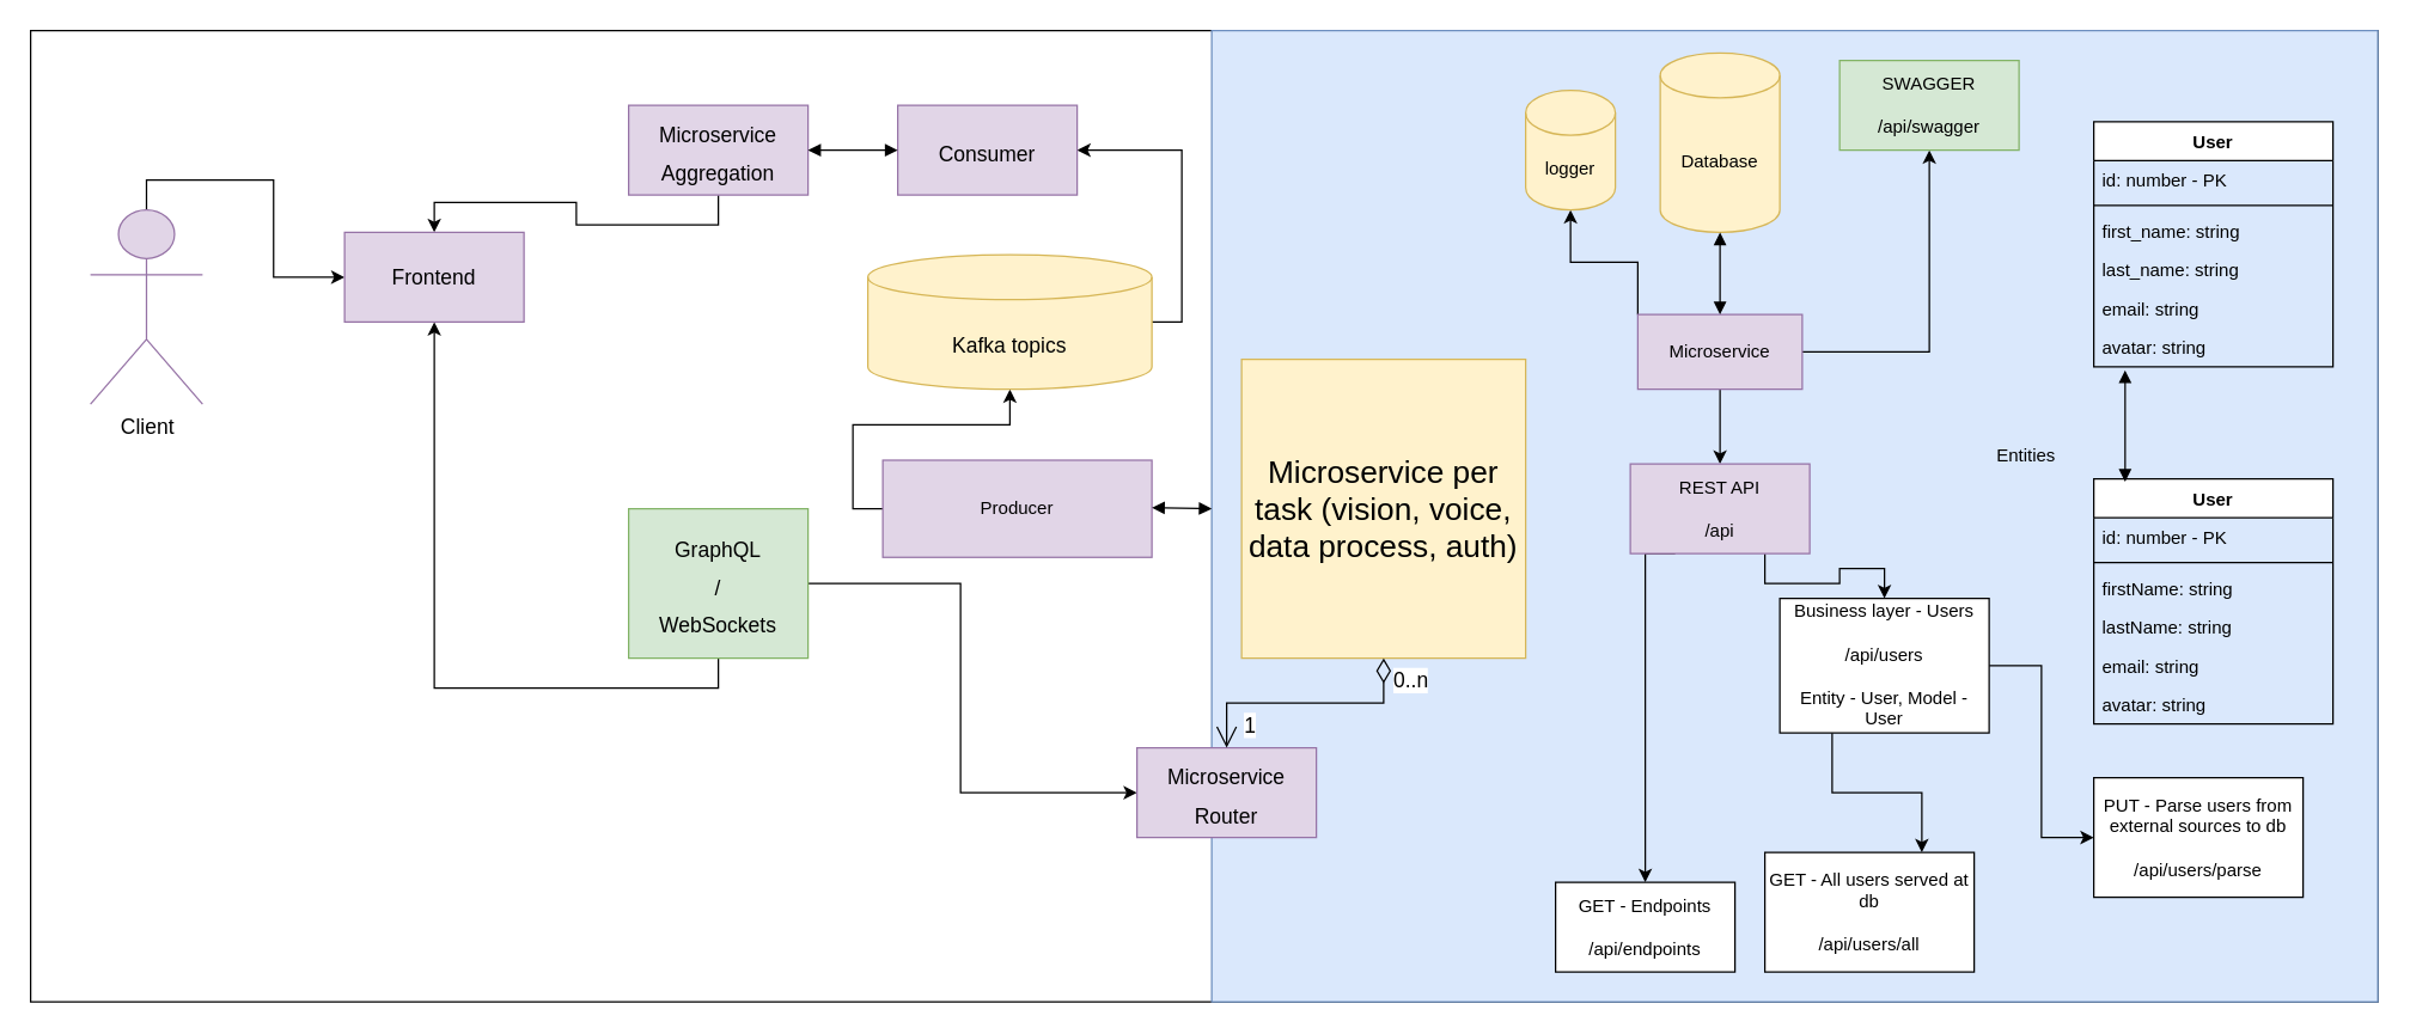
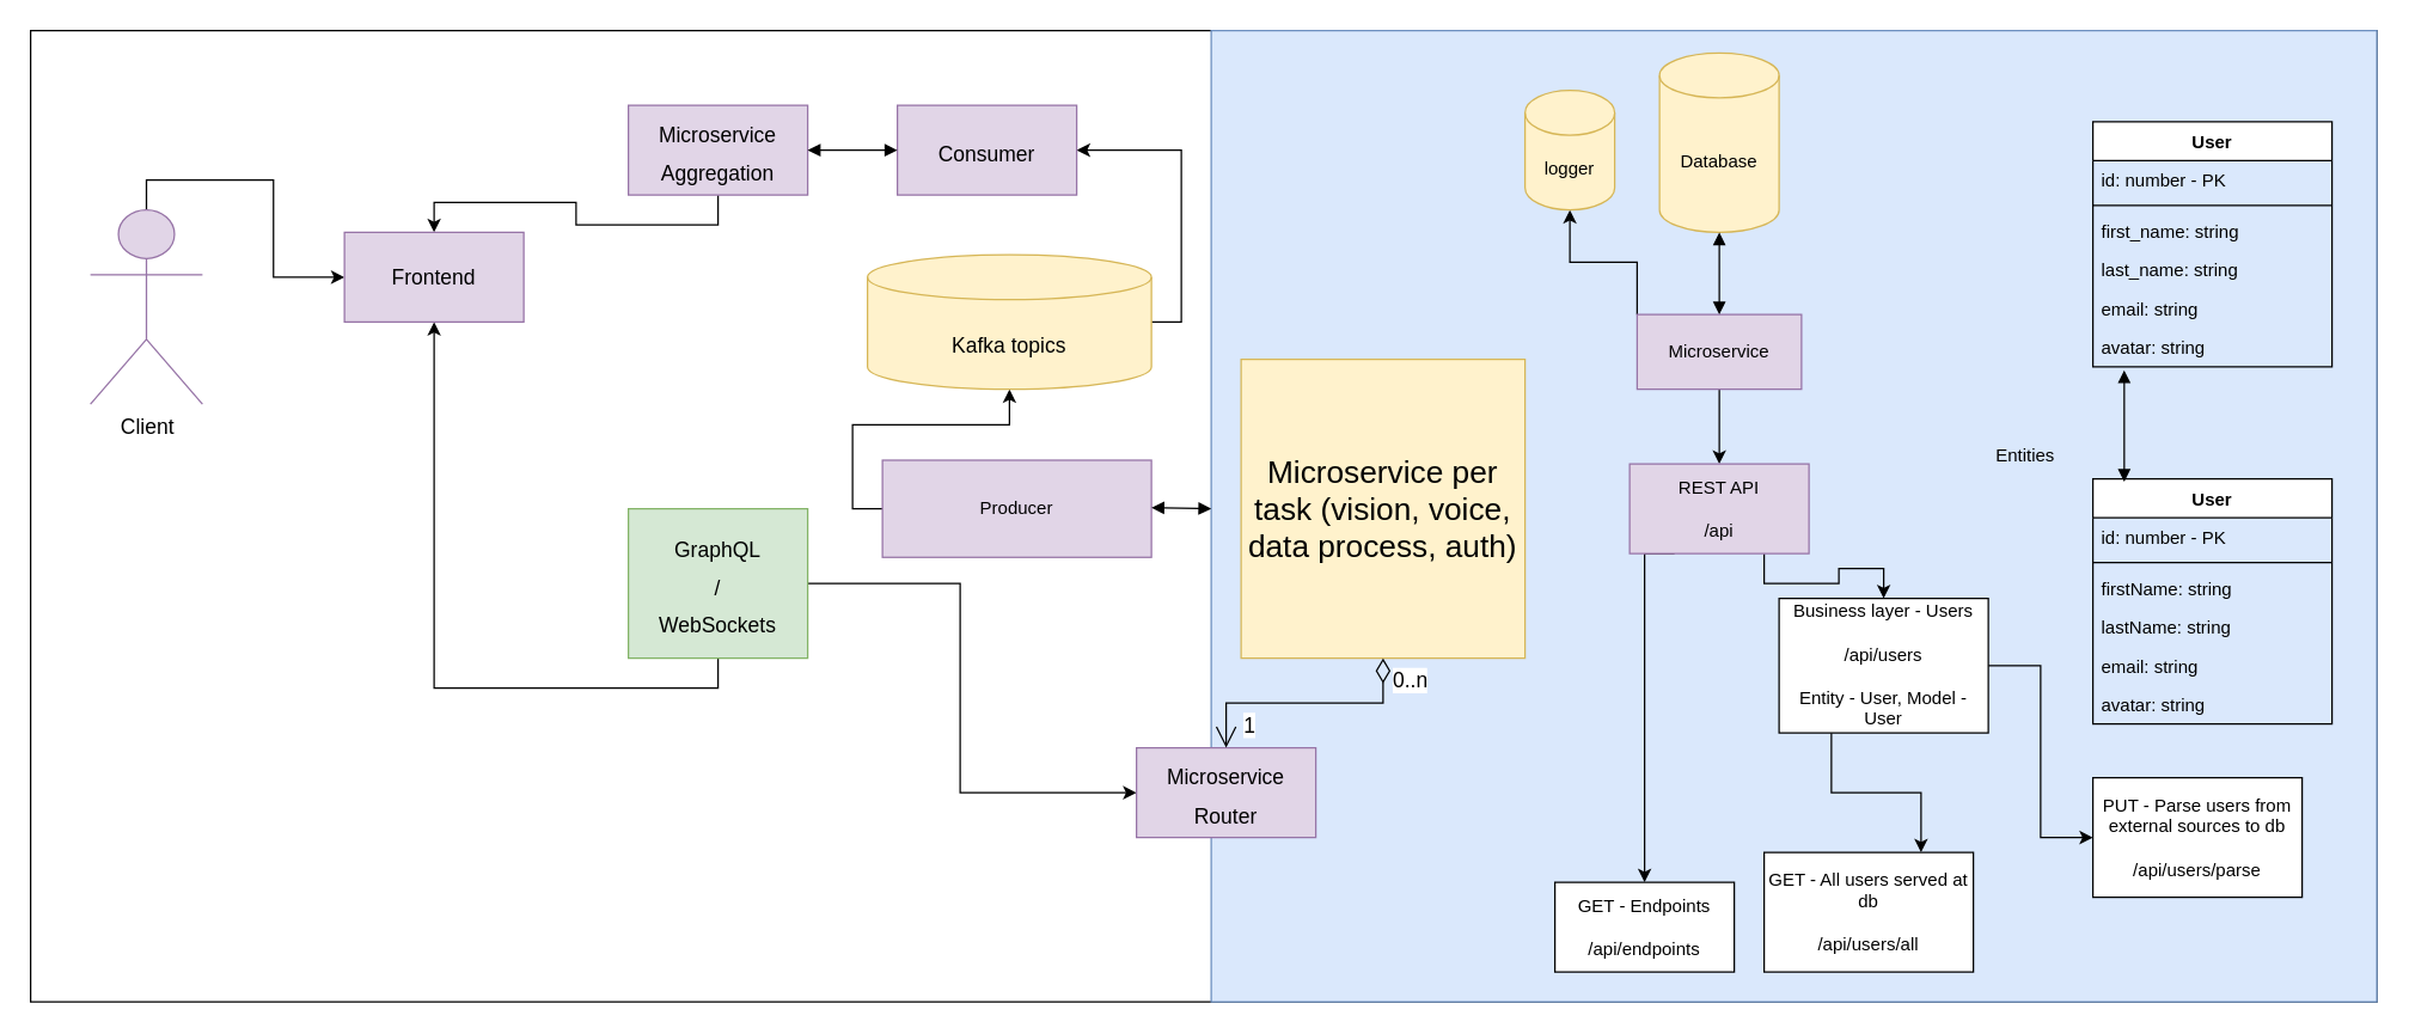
  <mxCell id="0" />
  <mxCell id="1" parent="0" />
  <mxCell id="2" value="" style="rounded=0;whiteSpace=wrap;html=1;align=left;" parent="1" vertex="1"><mxGeometry x="20" y="20" width="1570" height="650" as="geometry" /></mxCell>
  <mxCell id="3" value="" style="rounded=0;whiteSpace=wrap;html=1;fontSize=14;fillColor=#dae8fc;strokeColor=#6c8ebf;" vertex="1" parent="1"><mxGeometry x="810" y="20" width="780" height="650" as="geometry" /></mxCell>
  <mxCell id="4" value="Database" style="shape=cylinder3;whiteSpace=wrap;html=1;boundedLbl=1;backgroundOutline=1;size=15;fillColor=#fff2cc;strokeColor=#d6b656;" parent="1" vertex="1"><mxGeometry x="1110" y="35" width="80" height="120" as="geometry" /></mxCell>
  <mxCell id="5" style="edgeStyle=orthogonalEdgeStyle;rounded=0;orthogonalLoop=1;jettySize=auto;html=1;exitX=0.5;exitY=1;exitDx=0;exitDy=0;" parent="1" source="8" target="11" edge="1"><mxGeometry relative="1" as="geometry" /></mxCell>
- <mxCell id="6" style="edgeStyle=orthogonalEdgeStyle;rounded=0;orthogonalLoop=1;jettySize=auto;html=1;exitX=1;exitY=0.5;exitDx=0;exitDy=0;" parent="1" source="8" target="12" edge="1"><mxGeometry relative="1" as="geometry" /></mxCell>
  <mxCell id="7" style="edgeStyle=orthogonalEdgeStyle;rounded=0;orthogonalLoop=1;jettySize=auto;html=1;exitX=0;exitY=0;exitDx=0;exitDy=0;entryX=0.5;entryY=1;entryDx=0;entryDy=0;entryPerimeter=0;" parent="1" source="8" target="34" edge="1"><mxGeometry relative="1" as="geometry" /></mxCell>
  <mxCell id="8" value="Microservice" style="rounded=0;whiteSpace=wrap;html=1;fillColor=#e1d5e7;strokeColor=#9673a6;" parent="1" vertex="1"><mxGeometry x="1095" y="210" width="110" height="50" as="geometry" /></mxCell>
  <mxCell id="9" style="edgeStyle=orthogonalEdgeStyle;rounded=0;orthogonalLoop=1;jettySize=auto;html=1;exitX=0.75;exitY=1;exitDx=0;exitDy=0;" parent="1" source="11" target="16" edge="1"><mxGeometry relative="1" as="geometry" /></mxCell>
  <mxCell id="10" style="edgeStyle=orthogonalEdgeStyle;rounded=0;orthogonalLoop=1;jettySize=auto;html=1;exitX=0.25;exitY=1;exitDx=0;exitDy=0;entryX=0.5;entryY=0;entryDx=0;entryDy=0;" parent="1" source="11" target="13" edge="1"><mxGeometry relative="1" as="geometry"><Array as="points"><mxPoint x="1100" y="370" /></Array></mxGeometry></mxCell>
  <mxCell id="11" value="REST API&lt;br&gt;&lt;br&gt;/api" style="rounded=0;whiteSpace=wrap;html=1;fillColor=#e1d5e7;strokeColor=#9673a6;" parent="1" vertex="1"><mxGeometry x="1090" y="310" width="120" height="60" as="geometry" /></mxCell>
- <mxCell id="12" value="SWAGGER&lt;br&gt;&lt;br&gt;/api/swagger" style="rounded=0;whiteSpace=wrap;html=1;fillColor=#d5e8d4;strokeColor=#82b366;" parent="1" vertex="1"><mxGeometry x="1230" y="40" width="120" height="60" as="geometry" /></mxCell>
  <mxCell id="13" value="GET - Endpoints&lt;br&gt;&lt;br&gt;/api/endpoints" style="rounded=0;whiteSpace=wrap;html=1;" parent="1" vertex="1"><mxGeometry x="1040" y="590" width="120" height="60" as="geometry" /></mxCell>
  <mxCell id="14" style="edgeStyle=orthogonalEdgeStyle;rounded=0;orthogonalLoop=1;jettySize=auto;html=1;exitX=0.25;exitY=1;exitDx=0;exitDy=0;entryX=0.75;entryY=0;entryDx=0;entryDy=0;" parent="1" source="16" target="17" edge="1"><mxGeometry relative="1" as="geometry" /></mxCell>
  <mxCell id="15" style="edgeStyle=orthogonalEdgeStyle;rounded=0;orthogonalLoop=1;jettySize=auto;html=1;exitX=1;exitY=0.5;exitDx=0;exitDy=0;entryX=0;entryY=0.5;entryDx=0;entryDy=0;" parent="1" source="16" target="18" edge="1"><mxGeometry relative="1" as="geometry" /></mxCell>
  <mxCell id="16" value="Business layer - Users&lt;br&gt;&lt;br&gt;/api/users&lt;br&gt;&lt;br&gt;Entity - User, Model - User" style="rounded=0;whiteSpace=wrap;html=1;" parent="1" vertex="1"><mxGeometry x="1190" y="400" width="140" height="90" as="geometry" /></mxCell>
  <mxCell id="17" value="GET - All users served at db&lt;br&gt;&lt;br&gt;/api/users/all" style="rounded=0;whiteSpace=wrap;html=1;" parent="1" vertex="1"><mxGeometry x="1180" y="570" width="140" height="80" as="geometry" /></mxCell>
  <mxCell id="18" value="PUT - Parse users from external sources to db&lt;br&gt;&lt;br&gt;/api/users/parse" style="rounded=0;whiteSpace=wrap;html=1;" parent="1" vertex="1"><mxGeometry x="1400" y="520" width="140" height="80" as="geometry" /></mxCell>
  <mxCell id="19" value="User" style="swimlane;fontStyle=1;align=center;verticalAlign=top;childLayout=stackLayout;horizontal=1;startSize=26;horizontalStack=0;resizeParent=1;resizeParentMax=0;resizeLast=0;collapsible=1;marginBottom=0;" parent="1" vertex="1"><mxGeometry x="1400" y="320" width="160" height="164" as="geometry" /></mxCell>
  <mxCell id="20" value="id: number - PK" style="text;strokeColor=none;fillColor=none;align=left;verticalAlign=top;spacingLeft=4;spacingRight=4;overflow=hidden;rotatable=0;points=[[0,0.5],[1,0.5]];portConstraint=eastwest;" parent="19" vertex="1"><mxGeometry y="26" width="160" height="26" as="geometry" /></mxCell>
  <mxCell id="21" value="" style="line;strokeWidth=1;fillColor=none;align=left;verticalAlign=middle;spacingTop=-1;spacingLeft=3;spacingRight=3;rotatable=0;labelPosition=right;points=[];portConstraint=eastwest;" parent="19" vertex="1"><mxGeometry y="52" width="160" height="8" as="geometry" /></mxCell>
  <mxCell id="22" value="firstName: string" style="text;strokeColor=none;fillColor=none;align=left;verticalAlign=top;spacingLeft=4;spacingRight=4;overflow=hidden;rotatable=0;points=[[0,0.5],[1,0.5]];portConstraint=eastwest;" parent="19" vertex="1"><mxGeometry y="60" width="160" height="26" as="geometry" /></mxCell>
  <mxCell id="23" value="lastName: string" style="text;strokeColor=none;fillColor=none;align=left;verticalAlign=top;spacingLeft=4;spacingRight=4;overflow=hidden;rotatable=0;points=[[0,0.5],[1,0.5]];portConstraint=eastwest;" parent="19" vertex="1"><mxGeometry y="86" width="160" height="26" as="geometry" /></mxCell>
  <mxCell id="24" value="email: string" style="text;strokeColor=none;fillColor=none;align=left;verticalAlign=top;spacingLeft=4;spacingRight=4;overflow=hidden;rotatable=0;points=[[0,0.5],[1,0.5]];portConstraint=eastwest;" parent="19" vertex="1"><mxGeometry y="112" width="160" height="26" as="geometry" /></mxCell>
  <mxCell id="25" value="avatar: string" style="text;strokeColor=none;fillColor=none;align=left;verticalAlign=top;spacingLeft=4;spacingRight=4;overflow=hidden;rotatable=0;points=[[0,0.5],[1,0.5]];portConstraint=eastwest;" parent="19" vertex="1"><mxGeometry y="138" width="160" height="26" as="geometry" /></mxCell>
  <mxCell id="26" value="Entities" style="text;html=1;strokeColor=none;fillColor=none;align=center;verticalAlign=middle;whiteSpace=wrap;rounded=0;" parent="1" vertex="1"><mxGeometry x="1325" y="290" width="60" height="30" as="geometry" /></mxCell>
  <mxCell id="27" value="User" style="swimlane;fontStyle=1;align=center;verticalAlign=top;childLayout=stackLayout;horizontal=1;startSize=26;horizontalStack=0;resizeParent=1;resizeParentMax=0;resizeLast=0;collapsible=1;marginBottom=0;" parent="1" vertex="1"><mxGeometry x="1400" y="81" width="160" height="164" as="geometry" /></mxCell>
  <mxCell id="28" value="id: number - PK" style="text;strokeColor=none;fillColor=none;align=left;verticalAlign=top;spacingLeft=4;spacingRight=4;overflow=hidden;rotatable=0;points=[[0,0.5],[1,0.5]];portConstraint=eastwest;" parent="27" vertex="1"><mxGeometry y="26" width="160" height="26" as="geometry" /></mxCell>
  <mxCell id="29" value="" style="line;strokeWidth=1;fillColor=none;align=left;verticalAlign=middle;spacingTop=-1;spacingLeft=3;spacingRight=3;rotatable=0;labelPosition=right;points=[];portConstraint=eastwest;" parent="27" vertex="1"><mxGeometry y="52" width="160" height="8" as="geometry" /></mxCell>
  <mxCell id="30" value="first_name: string" style="text;strokeColor=none;fillColor=none;align=left;verticalAlign=top;spacingLeft=4;spacingRight=4;overflow=hidden;rotatable=0;points=[[0,0.5],[1,0.5]];portConstraint=eastwest;" parent="27" vertex="1"><mxGeometry y="60" width="160" height="26" as="geometry" /></mxCell>
  <mxCell id="31" value="last_name: string" style="text;strokeColor=none;fillColor=none;align=left;verticalAlign=top;spacingLeft=4;spacingRight=4;overflow=hidden;rotatable=0;points=[[0,0.5],[1,0.5]];portConstraint=eastwest;" parent="27" vertex="1"><mxGeometry y="86" width="160" height="26" as="geometry" /></mxCell>
  <mxCell id="32" value="email: string" style="text;strokeColor=none;fillColor=none;align=left;verticalAlign=top;spacingLeft=4;spacingRight=4;overflow=hidden;rotatable=0;points=[[0,0.5],[1,0.5]];portConstraint=eastwest;" parent="27" vertex="1"><mxGeometry y="112" width="160" height="26" as="geometry" /></mxCell>
  <mxCell id="33" value="avatar: string" style="text;strokeColor=none;fillColor=none;align=left;verticalAlign=top;spacingLeft=4;spacingRight=4;overflow=hidden;rotatable=0;points=[[0,0.5],[1,0.5]];portConstraint=eastwest;" parent="27" vertex="1"><mxGeometry y="138" width="160" height="26" as="geometry" /></mxCell>
  <mxCell id="34" value="logger" style="shape=cylinder3;whiteSpace=wrap;html=1;boundedLbl=1;backgroundOutline=1;size=15;align=center;fillColor=#fff2cc;strokeColor=#d6b656;" parent="1" vertex="1"><mxGeometry x="1020" y="60" width="60" height="80" as="geometry" /></mxCell>
  <mxCell id="35" value="Microservice per task (vision, voice, data process, auth)" style="text;html=1;strokeColor=#d6b656;fillColor=#fff2cc;align=center;verticalAlign=middle;whiteSpace=wrap;rounded=0;fontSize=21;" vertex="1" parent="1"><mxGeometry x="830" y="240" width="190" height="200" as="geometry" /></mxCell>
  <mxCell id="36" style="edgeStyle=orthogonalEdgeStyle;rounded=0;orthogonalLoop=1;jettySize=auto;html=1;exitX=0;exitY=0.5;exitDx=0;exitDy=0;fontSize=21;" edge="1" parent="1" source="37" target="39"><mxGeometry relative="1" as="geometry" /></mxCell>
  <mxCell id="37" value="Producer" style="rounded=0;whiteSpace=wrap;html=1;fillColor=#e1d5e7;strokeColor=#9673a6;" vertex="1" parent="1"><mxGeometry x="590" y="307.5" width="180" height="65" as="geometry" /></mxCell>
  <mxCell id="38" style="edgeStyle=orthogonalEdgeStyle;rounded=0;orthogonalLoop=1;jettySize=auto;html=1;exitX=1;exitY=0.5;exitDx=0;exitDy=0;exitPerimeter=0;entryX=1;entryY=0.5;entryDx=0;entryDy=0;fontSize=14;" edge="1" parent="1" source="39" target="42"><mxGeometry relative="1" as="geometry" /></mxCell>
  <mxCell id="39" value="&lt;font style=&quot;font-size: 14px&quot;&gt;Kafka topics&lt;/font&gt;" style="shape=cylinder3;whiteSpace=wrap;html=1;boundedLbl=1;backgroundOutline=1;size=15;fontSize=21;fillColor=#fff2cc;strokeColor=#d6b656;" vertex="1" parent="1"><mxGeometry x="580" y="170" width="190" height="90" as="geometry" /></mxCell>
  <mxCell id="40" style="edgeStyle=orthogonalEdgeStyle;rounded=0;orthogonalLoop=1;jettySize=auto;html=1;exitX=0.5;exitY=1;exitDx=0;exitDy=0;fontSize=14;" edge="1" parent="1" source="41" target="49"><mxGeometry relative="1" as="geometry" /></mxCell>
  <mxCell id="41" value="&lt;font style=&quot;font-size: 14px&quot;&gt;Microservice&lt;br&gt;Aggregation&lt;/font&gt;" style="rounded=0;whiteSpace=wrap;html=1;fontSize=21;fillColor=#e1d5e7;strokeColor=#9673a6;" vertex="1" parent="1"><mxGeometry x="420" y="70" width="120" height="60" as="geometry" /></mxCell>
  <mxCell id="42" value="&lt;span style=&quot;font-size: 14px&quot;&gt;Consumer&lt;/span&gt;" style="rounded=0;whiteSpace=wrap;html=1;fontSize=21;fillColor=#e1d5e7;strokeColor=#9673a6;" vertex="1" parent="1"><mxGeometry x="600" y="70" width="120" height="60" as="geometry" /></mxCell>
  <mxCell id="43" value="" style="endArrow=block;startArrow=block;endFill=1;startFill=1;html=1;rounded=0;fontSize=21;entryX=0;entryY=0.5;entryDx=0;entryDy=0;exitX=1;exitY=0.5;exitDx=0;exitDy=0;" edge="1" parent="1" source="41" target="42"><mxGeometry width="160" relative="1" as="geometry"><mxPoint x="220" y="82" as="sourcePoint" /><mxPoint x="300" y="82.11" as="targetPoint" /></mxGeometry></mxCell>
  <mxCell id="44" style="edgeStyle=orthogonalEdgeStyle;rounded=0;orthogonalLoop=1;jettySize=auto;html=1;exitX=0.5;exitY=1;exitDx=0;exitDy=0;fontSize=14;" edge="1" parent="1" source="46" target="49"><mxGeometry relative="1" as="geometry" /></mxCell>
  <mxCell id="45" style="edgeStyle=orthogonalEdgeStyle;rounded=0;orthogonalLoop=1;jettySize=auto;html=1;exitX=1;exitY=0.5;exitDx=0;exitDy=0;entryX=0;entryY=0.5;entryDx=0;entryDy=0;fontSize=14;" edge="1" parent="1" source="46" target="53"><mxGeometry relative="1" as="geometry"><Array as="points"><mxPoint x="642" y="390" /><mxPoint x="642" y="530" /></Array></mxGeometry></mxCell>
  <mxCell id="46" value="&lt;span style=&quot;font-size: 14px&quot;&gt;GraphQL&lt;br&gt;/&lt;br&gt;WebSockets&lt;br&gt;&lt;/span&gt;" style="rounded=0;whiteSpace=wrap;html=1;fontSize=21;fillColor=#d5e8d4;strokeColor=#82b366;" vertex="1" parent="1"><mxGeometry x="420" y="340" width="120" height="100" as="geometry" /></mxCell>
  <mxCell id="47" style="edgeStyle=orthogonalEdgeStyle;rounded=0;orthogonalLoop=1;jettySize=auto;html=1;exitX=0.5;exitY=0;exitDx=0;exitDy=0;exitPerimeter=0;fontSize=14;" edge="1" parent="1" source="48" target="49"><mxGeometry relative="1" as="geometry" /></mxCell>
  <mxCell id="48" value="Client" style="shape=umlActor;verticalLabelPosition=bottom;verticalAlign=top;html=1;outlineConnect=0;fontSize=14;fillColor=#e1d5e7;strokeColor=#9673a6;" vertex="1" parent="1"><mxGeometry x="60" y="140" width="75" height="130" as="geometry" /></mxCell>
  <mxCell id="49" value="Frontend" style="rounded=0;whiteSpace=wrap;html=1;fontSize=14;fillColor=#e1d5e7;strokeColor=#9673a6;" vertex="1" parent="1"><mxGeometry x="230" y="155" width="120" height="60" as="geometry" /></mxCell>
  <mxCell id="50" value="" style="endArrow=block;startArrow=block;endFill=1;startFill=1;html=1;rounded=0;fontSize=21;exitX=0.131;exitY=1.09;exitDx=0;exitDy=0;entryX=0.131;entryY=0.012;entryDx=0;entryDy=0;entryPerimeter=0;exitPerimeter=0;" edge="1" parent="1" source="33" target="19"><mxGeometry width="160" relative="1" as="geometry"><mxPoint x="1150" y="90" as="sourcePoint" /><mxPoint x="1230" y="91.11" as="targetPoint" /></mxGeometry></mxCell>
  <mxCell id="51" value="" style="endArrow=block;startArrow=block;endFill=1;startFill=1;html=1;rounded=0;fontSize=21;exitX=0.5;exitY=1;exitDx=0;exitDy=0;entryX=0.5;entryY=0;entryDx=0;entryDy=0;exitPerimeter=0;" edge="1" parent="1" source="4" target="8"><mxGeometry width="160" relative="1" as="geometry"><mxPoint x="1100" y="140" as="sourcePoint" /><mxPoint x="1180" y="141.11" as="targetPoint" /></mxGeometry></mxCell>
  <mxCell id="52" value="" style="endArrow=block;startArrow=block;endFill=1;startFill=1;html=1;rounded=0;fontSize=21;exitX=1;exitY=0.5;exitDx=0;exitDy=0;" edge="1" parent="1"><mxGeometry width="160" relative="1" as="geometry"><mxPoint x="770" y="339.33" as="sourcePoint" /><mxPoint x="810" y="340" as="targetPoint" /></mxGeometry></mxCell>
  <mxCell id="53" value="&lt;font style=&quot;font-size: 14px&quot;&gt;Microservice&lt;br&gt;Router&lt;/font&gt;" style="rounded=0;whiteSpace=wrap;html=1;fontSize=21;fillColor=#e1d5e7;strokeColor=#9673a6;" vertex="1" parent="1"><mxGeometry x="760" y="500" width="120" height="60" as="geometry" /></mxCell>
  <mxCell id="54" value="" style="endArrow=open;html=1;endSize=12;startArrow=diamondThin;startSize=14;startFill=0;edgeStyle=orthogonalEdgeStyle;rounded=0;fontSize=14;exitX=0.5;exitY=1;exitDx=0;exitDy=0;entryX=0.5;entryY=0;entryDx=0;entryDy=0;" edge="1" parent="1" source="35" target="53"><mxGeometry relative="1" as="geometry"><mxPoint x="890" y="480" as="sourcePoint" /><mxPoint x="1050" y="480" as="targetPoint" /></mxGeometry></mxCell>
  <mxCell id="55" value="0..n" style="edgeLabel;resizable=0;html=1;align=left;verticalAlign=top;fontSize=14;" connectable="0" vertex="1" parent="54"><mxGeometry x="-1" relative="1" as="geometry"><mxPoint x="5" as="offset" /></mxGeometry></mxCell>
  <mxCell id="56" value="1" style="edgeLabel;resizable=0;html=1;align=right;verticalAlign=top;fontSize=14;" connectable="0" vertex="1" parent="54"><mxGeometry x="1" relative="1" as="geometry"><mxPoint x="20" y="-30" as="offset" /></mxGeometry></mxCell>
